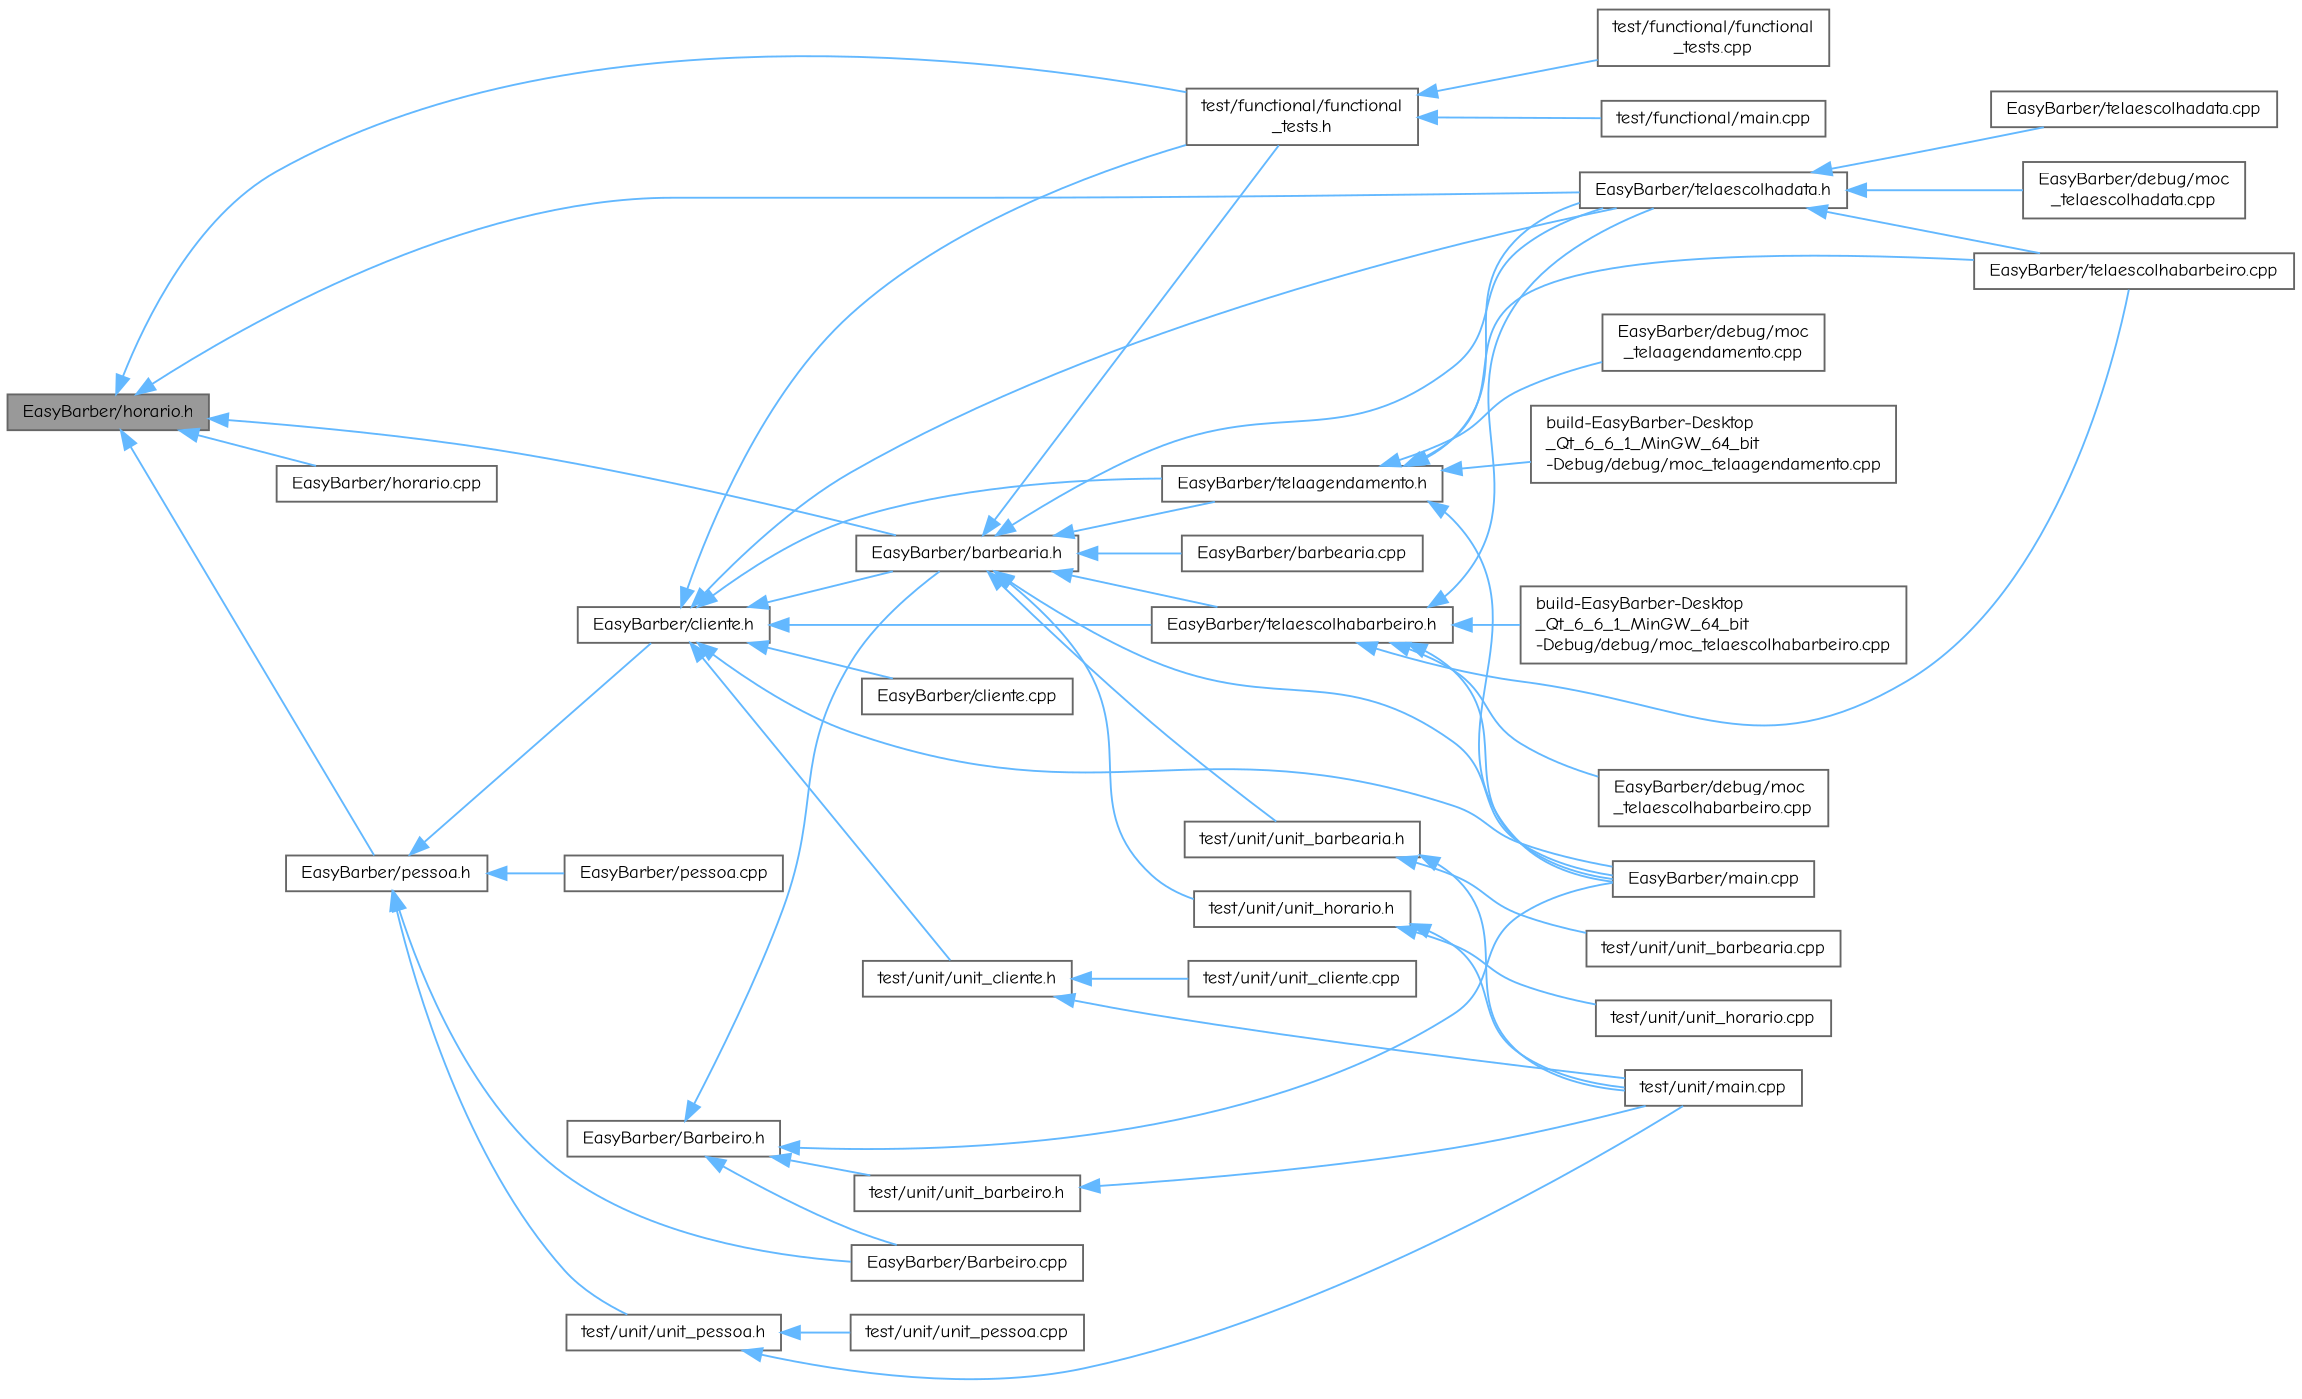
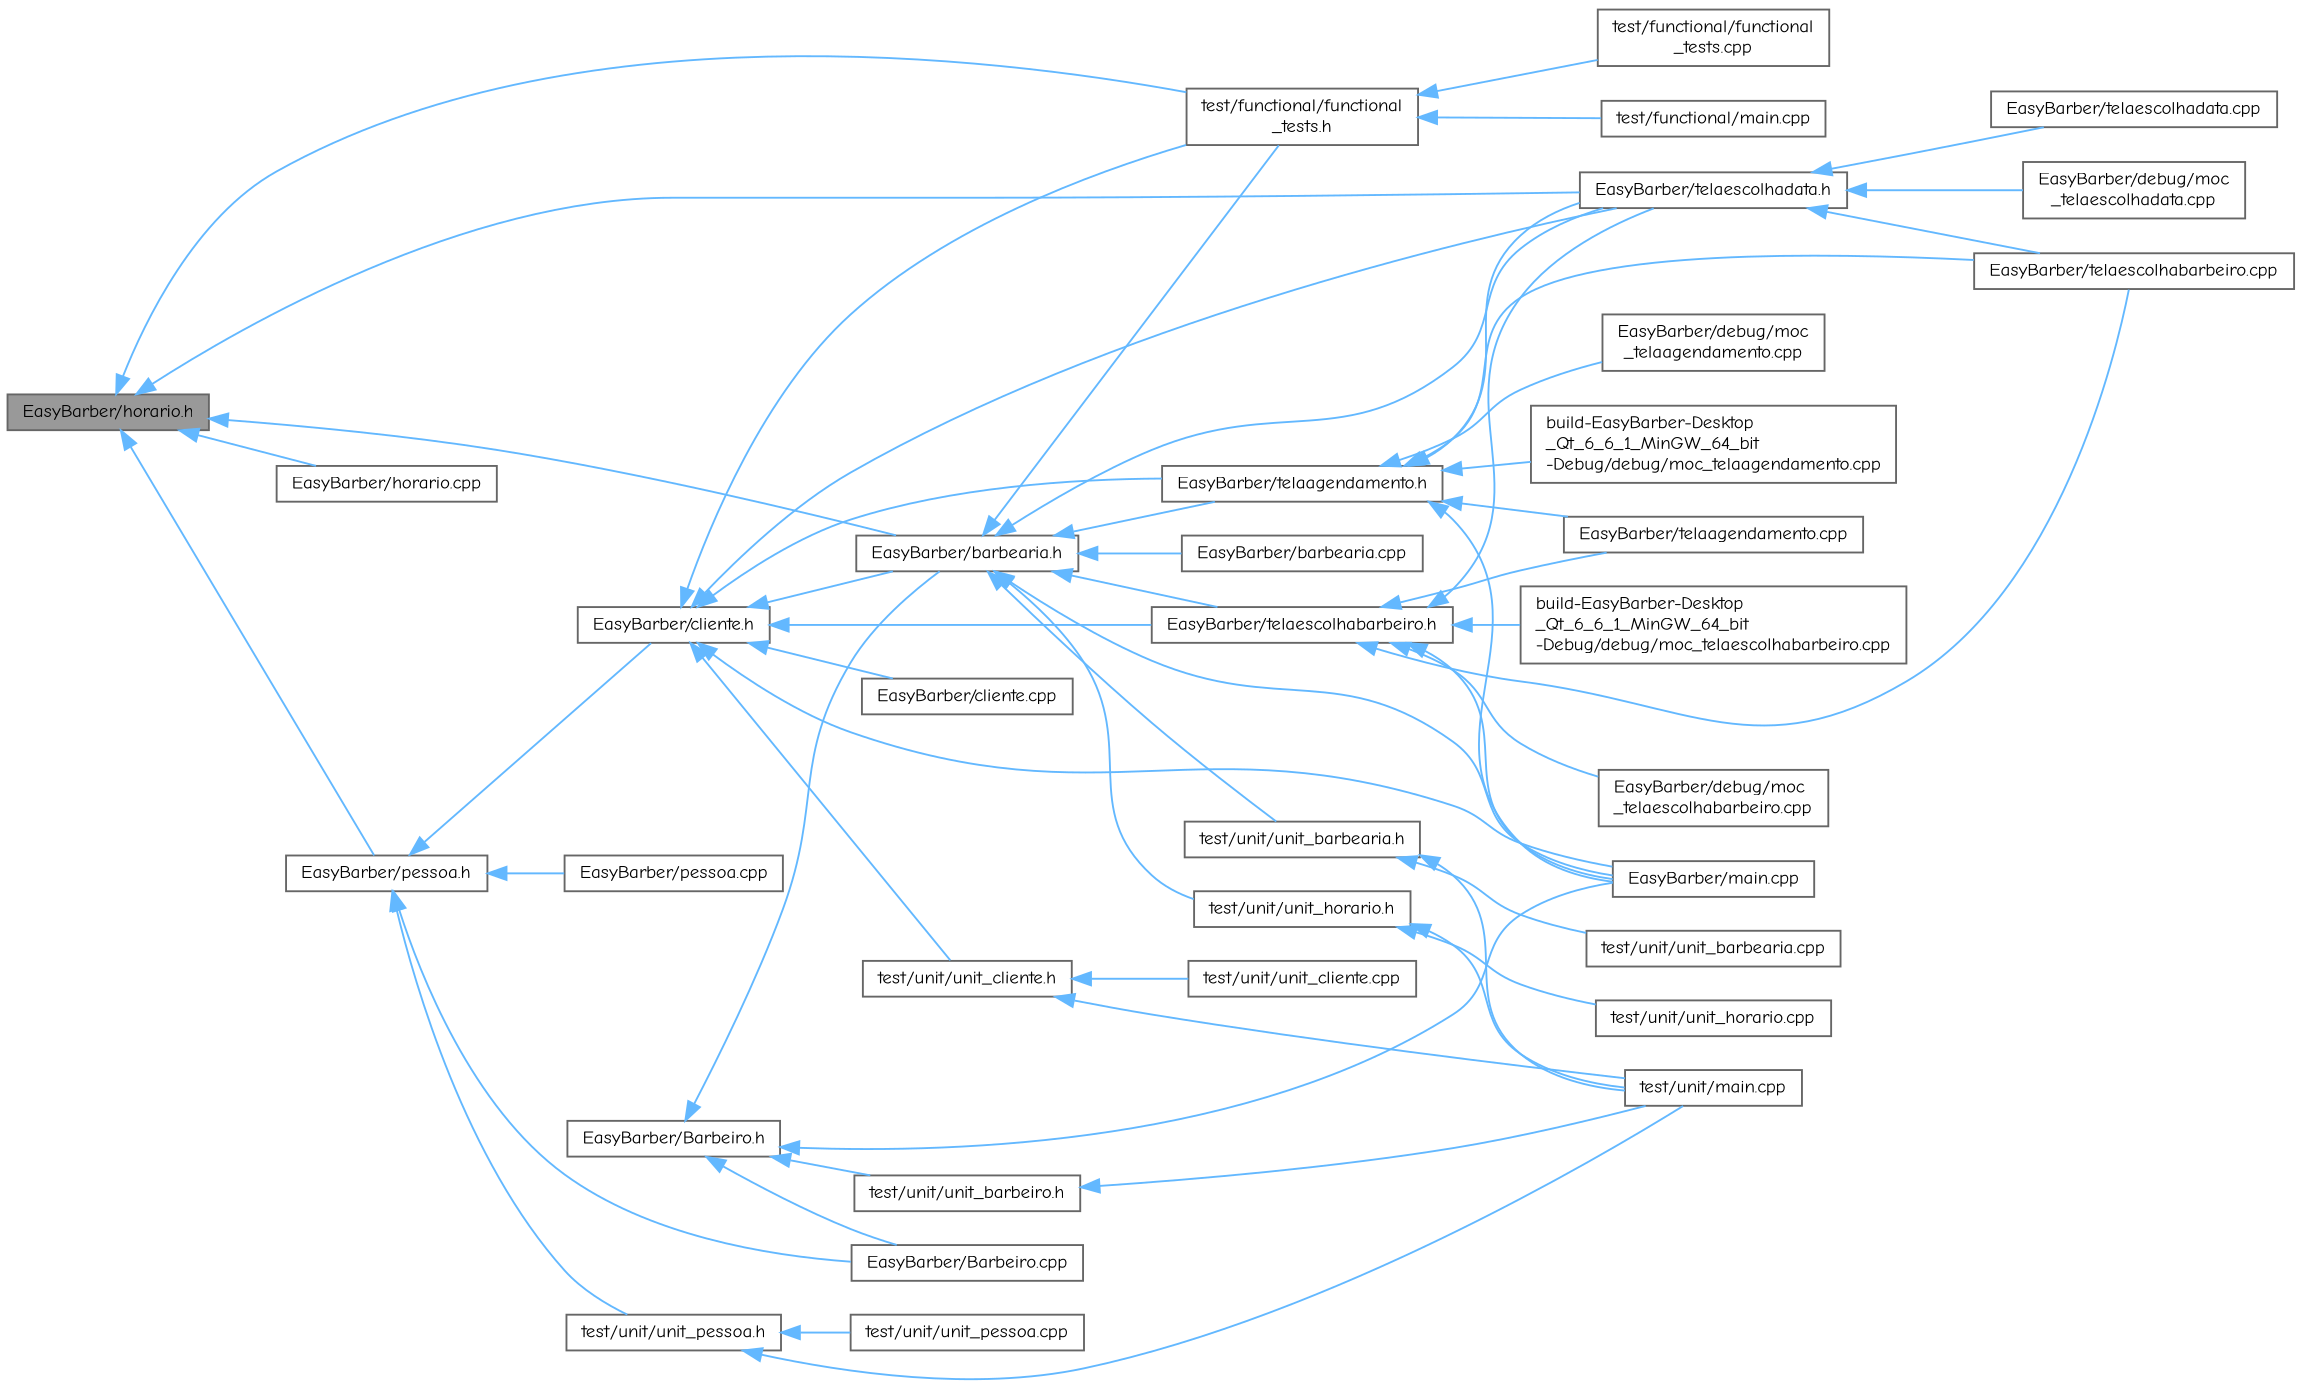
  digraph {
    fontname="Comic Neue"
    rankdir=LR
    node [color=grey40 fillcolor=white fontname="Comic Neue" fontsize=10 shape=box style=filled]
    edge [color=steelblue1 dir=back fontname="Comic Neue" fontsize=10 labelfontname=Helvetica labelfontsize=10 style=solid]
    n1 [color=gray40 fillcolor=grey60 fontcolor=black height=0.2 label="EasyBarber/horario.h" width=0.4]
    n2 [height=0.2 label="EasyBarber/barbearia.h" width=0.4]
    n3 [height=0.2 label="EasyBarber/telaescolhadata.h" width=0.4]
    n4 [height=0.2 label="test/functional/functional\l_tests.h" width=0.4]
    n5 [height=0.2 label="EasyBarber/horario.cpp" width=0.4]
    n6 [height=0.2 label="EasyBarber/pessoa.h" width=0.4]
    n7 [height=0.2 label="EasyBarber/barbearia.cpp" width=0.4]
    n8 [height=0.2 label="EasyBarber/main.cpp" width=0.4]
    n9 [height=0.2 label="EasyBarber/telaagendamento.h" width=0.4]
    n10 [height=0.2 label="EasyBarber/telaescolhabarbeiro.h" width=0.4]
    n11 [height=0.2 label="test/unit/unit_barbearia.h" width=0.4]
    n12 [height=0.2 label="test/unit/unit_horario.h" width=0.4]
    n13 [height=0.2 label="EasyBarber/telaescolhabarbeiro.cpp" width=0.4]
    n14 [height=0.2 label="EasyBarber/debug/moc\l_telaescolhadata.cpp" width=0.4]
    n15 [height=0.2 label="EasyBarber/telaescolhadata.cpp" width=0.4]
    n16 [height=0.2 label="test/functional/functional\l_tests.cpp" width=0.4]
    n17 [height=0.2 label="test/functional/main.cpp" width=0.4]
    n18 [height=0.2 label="EasyBarber/cliente.h" width=0.4]
    n19 [height=0.2 label="EasyBarber/pessoa.cpp" width=0.4]
    n20 [height=0.2 label="test/unit/unit_pessoa.h" width=0.4]
    n21 [height=0.2 label="EasyBarber/Barbeiro.cpp" width=0.4]
    n22 [height=0.2 label="EasyBarber/debug/moc\l_telaagendamento.cpp" width=0.4]
+   n23 [height=0.2 label="EasyBarber/telaagendamento.cpp" width=0.4]
    n24 [height=0.2 label="build-EasyBarber-Desktop\l_Qt_6_6_1_MinGW_64_bit\l-Debug/debug/moc_telaagendamento.cpp" width=0.4]
    n25 [height=0.2 label="EasyBarber/debug/moc\l_telaescolhabarbeiro.cpp" width=0.4]
    n26 [height=0.2 label="build-EasyBarber-Desktop\l_Qt_6_6_1_MinGW_64_bit\l-Debug/debug/moc_telaescolhabarbeiro.cpp" width=0.4]
    n27 [height=0.2 label="test/unit/main.cpp" width=0.4]
    n28 [height=0.2 label="test/unit/unit_barbearia.cpp" width=0.4]
    n29 [height=0.2 label="test/unit/unit_horario.cpp" width=0.4]
    n30 [height=0.2 label="EasyBarber/Barbeiro.h" width=0.4]
    n31 [height=0.2 label="test/unit/unit_barbeiro.h" width=0.4]
    n32 [height=0.2 label="EasyBarber/cliente.cpp" width=0.4]
    n33 [height=0.2 label="test/unit/unit_cliente.h" width=0.4]
    n34 [height=0.2 label="test/unit/unit_pessoa.cpp" width=0.4]
    n35 [height=0.2 label="test/unit/unit_cliente.cpp" width=0.4]
    n1 -> n2
    n1 -> n3
    n1 -> n4
    n1 -> n5
    n1 -> n6
    n2 -> n3
    n2 -> n4
    n2 -> n7
    n2 -> n8
    n2 -> n9
    n2 -> n10
    n2 -> n11
    n2 -> n12
    n3 -> n13
    n3 -> n14
    n3 -> n15
    n4 -> n16
    n4 -> n17
    n6 -> n18
    n6 -> n19
    n6 -> n20
    n6 -> n21
    n9 -> n3
    n9 -> n8
    n9 -> n13
    n9 -> n22
+   n9 -> n23
    n9 -> n24
    n10 -> n3
    n10 -> n8
    n10 -> n13
+   n10 -> n23
    n10 -> n25
    n10 -> n26
    n11 -> n27
    n11 -> n28
    n12 -> n27
    n12 -> n29
    n18 -> n2
    n18 -> n3
    n18 -> n4
    n18 -> n8
    n18 -> n9
    n18 -> n10
    n18 -> n32
    n18 -> n33
    n20 -> n27
    n20 -> n34
    n30 -> n2
    n30 -> n8
    n30 -> n21
    n30 -> n31
    n31 -> n27
    n33 -> n27
    n33 -> n35
  }
